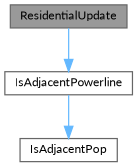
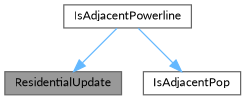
  digraph {
    fontname=Lato
    rankdir=TB
    node [color=grey40 fillcolor=white fontname=Lato fontsize=10 shape=box style=filled]
    edge [color=steelblue1 fontname=Lato fontsize=10 labelfontname=Helvetica labelfontsize=10 style=solid]
    n1 [color=gray40 fillcolor=grey60 fontcolor=black height=0.2 label=ResidentialUpdate width=0.4]
    n2 [height=0.2 label=IsAdjacentPowerline width=0.4]
    n3 [height=0.2 label=IsAdjacentPop width=0.4]
-   n1 -> n2
+   n2 -> n1
    n2 -> n3
  }
